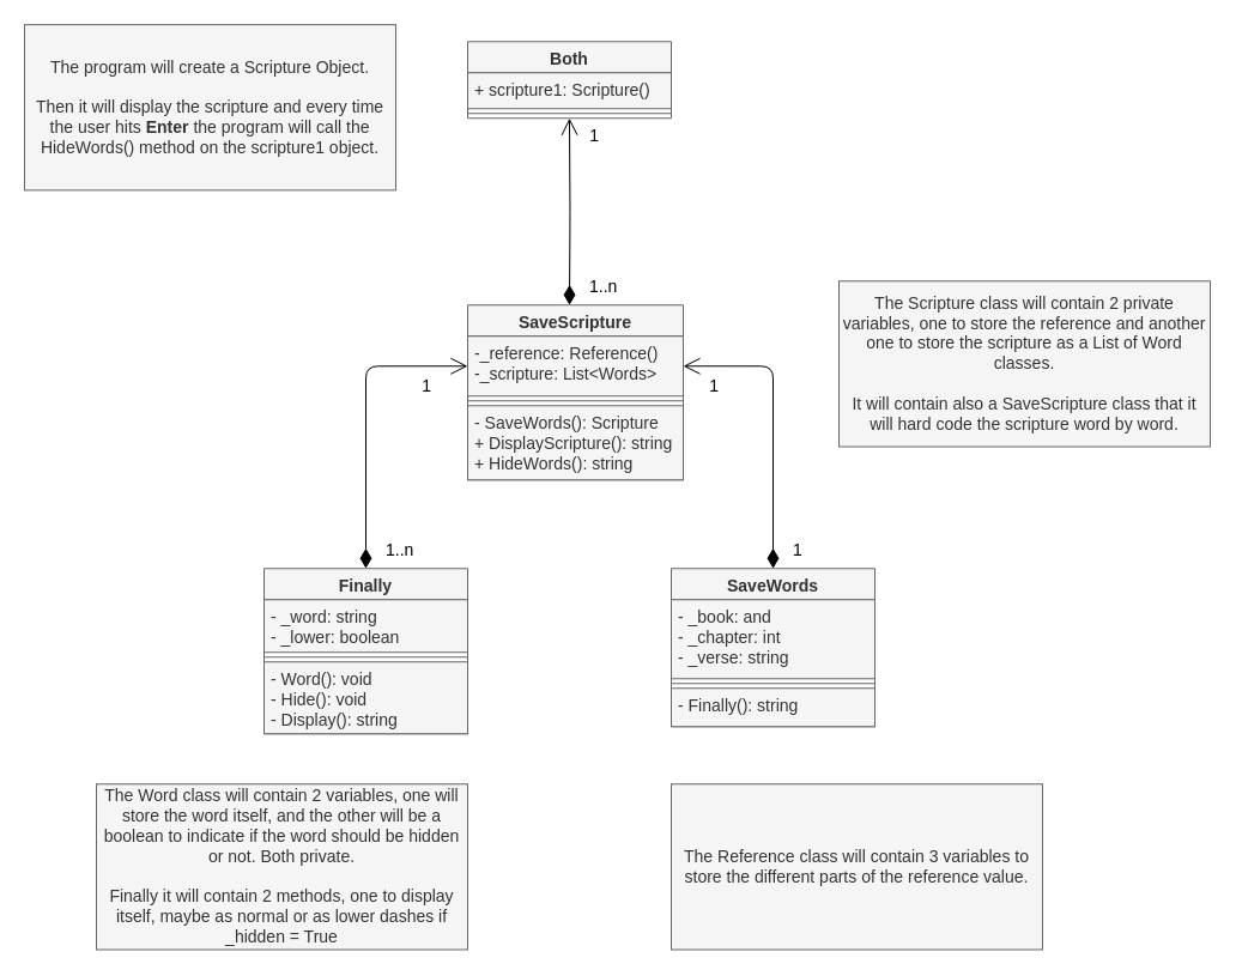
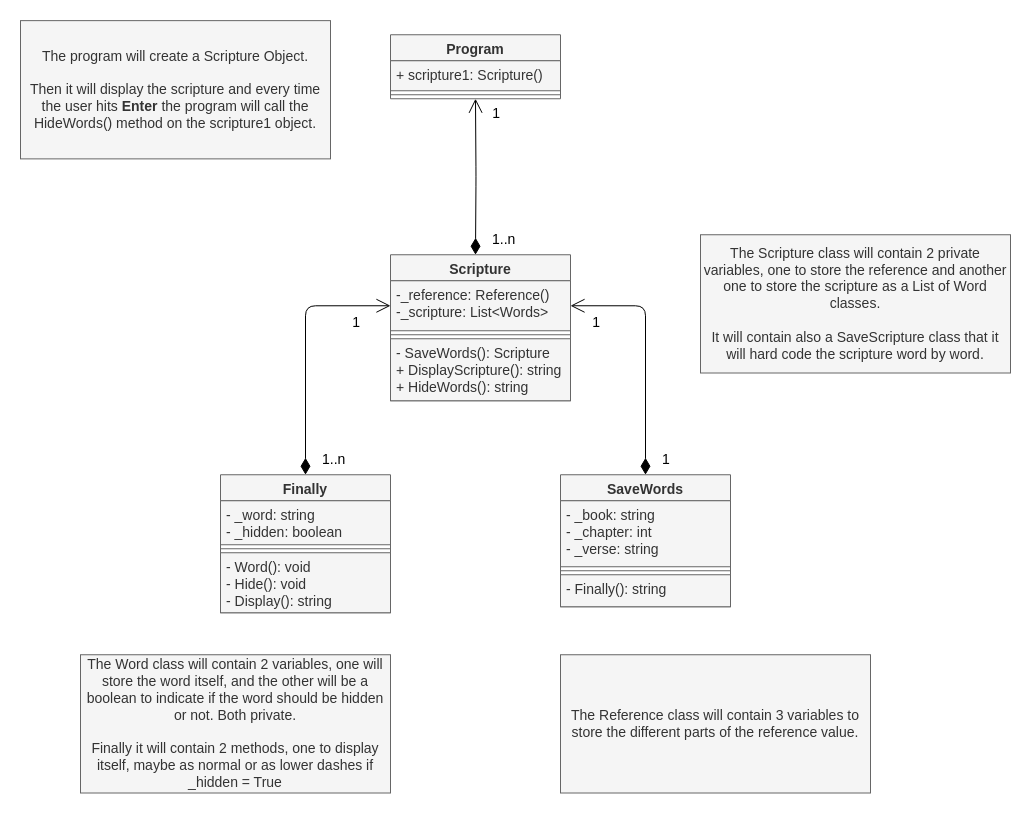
  <mxCell id="0" />
  <mxCell id="1" parent="0" />
- <mxCell id="2" value="Both" style="swimlane;fontStyle=1;align=center;verticalAlign=top;childLayout=stackLayout;horizontal=1;startSize=26;horizontalStack=0;resizeParent=1;resizeParentMax=0;resizeLast=0;collapsible=1;marginBottom=0;fillColor=#f5f5f5;fontColor=#333333;strokeColor=#666666;fontSize=14;" parent="1" vertex="1"><mxGeometry x="390" y="34.25" width="170" height="64" as="geometry" /></mxCell>
+ <mxCell id="2" value="Program" style="swimlane;fontStyle=1;align=center;verticalAlign=top;childLayout=stackLayout;horizontal=1;startSize=26;horizontalStack=0;resizeParent=1;resizeParentMax=0;resizeLast=0;collapsible=1;marginBottom=0;fillColor=#f5f5f5;fontColor=#333333;strokeColor=#666666;fontSize=14;" parent="1" vertex="1"><mxGeometry x="390" y="34.25" width="170" height="64" as="geometry" /></mxCell>
  <mxCell id="3" value="+ scripture1: Scripture()" style="text;strokeColor=#666666;fillColor=#f5f5f5;align=left;verticalAlign=top;spacingLeft=4;spacingRight=4;overflow=hidden;rotatable=0;points=[[0,0.5],[1,0.5]];portConstraint=eastwest;fontColor=#333333;fontSize=14;" parent="2" vertex="1"><mxGeometry y="26" width="170" height="30" as="geometry" /></mxCell>
  <mxCell id="4" value="" style="line;strokeWidth=1;fillColor=none;align=left;verticalAlign=middle;spacingTop=-1;spacingLeft=3;spacingRight=3;rotatable=0;labelPosition=right;points=[];portConstraint=eastwest;strokeColor=inherit;fontSize=14;" parent="2" vertex="1"><mxGeometry y="56" width="170" height="8" as="geometry" /></mxCell>
- <mxCell id="5" value="SaveScripture" style="swimlane;fontStyle=1;align=center;verticalAlign=top;childLayout=stackLayout;horizontal=1;startSize=26;horizontalStack=0;resizeParent=1;resizeParentMax=0;resizeLast=0;collapsible=1;marginBottom=0;fillColor=#f5f5f5;strokeColor=#666666;fontColor=#333333;fontSize=14;" parent="1" vertex="1"><mxGeometry x="390" y="254.25" width="180" height="146" as="geometry" /></mxCell>
+ <mxCell id="5" value="Scripture" style="swimlane;fontStyle=1;align=center;verticalAlign=top;childLayout=stackLayout;horizontal=1;startSize=26;horizontalStack=0;resizeParent=1;resizeParentMax=0;resizeLast=0;collapsible=1;marginBottom=0;fillColor=#f5f5f5;strokeColor=#666666;fontColor=#333333;fontSize=14;" parent="1" vertex="1"><mxGeometry x="390" y="254.25" width="180" height="146" as="geometry" /></mxCell>
  <mxCell id="6" value="-_reference: Reference()&#10;-_scripture: List&lt;Words&gt;" style="text;strokeColor=#666666;fillColor=#f5f5f5;align=left;verticalAlign=top;spacingLeft=4;spacingRight=4;overflow=hidden;rotatable=0;points=[[0,0.5],[1,0.5]];portConstraint=eastwest;fontColor=#333333;fontSize=14;" parent="5" vertex="1"><mxGeometry y="26" width="180" height="50" as="geometry" /></mxCell>
  <mxCell id="7" value="" style="line;strokeWidth=1;fillColor=#f5f5f5;align=left;verticalAlign=middle;spacingTop=-1;spacingLeft=3;spacingRight=3;rotatable=0;labelPosition=right;points=[];portConstraint=eastwest;strokeColor=#666666;fontColor=#333333;fontSize=14;" parent="5" vertex="1"><mxGeometry y="76" width="180" height="8" as="geometry" /></mxCell>
  <mxCell id="8" value="- SaveWords(): Scripture&#10;+ DisplayScripture(): string&#10;+ HideWords(): string&#10;" style="text;strokeColor=#666666;fillColor=#f5f5f5;align=left;verticalAlign=top;spacingLeft=4;spacingRight=4;overflow=hidden;rotatable=0;points=[[0,0.5],[1,0.5]];portConstraint=eastwest;fontColor=#333333;fontSize=14;" parent="5" vertex="1"><mxGeometry y="84" width="180" height="62" as="geometry" /></mxCell>
  <mxCell id="9" value="" style="endArrow=open;html=1;endSize=12;startArrow=diamondThin;startSize=14;startFill=1;edgeStyle=orthogonalEdgeStyle;fontSize=14;entryX=0.5;entryY=1;entryDx=0;entryDy=0;" parent="1" target="2" edge="1"><mxGeometry relative="1" as="geometry"><mxPoint y="254.25" as="sourcePoint" x="475" /><mxPoint y="84.25" as="targetPoint" x="475" /></mxGeometry></mxCell>
  <mxCell id="10" value="1..n" style="edgeLabel;resizable=0;html=1;align=left;verticalAlign=top;fontSize=14;" parent="9" connectable="0" vertex="1"><mxGeometry x="-1" relative="1" as="geometry"><mxPoint x="15" y="-30" as="offset" /></mxGeometry></mxCell>
  <mxCell id="11" value="1" style="edgeLabel;resizable=0;html=1;align=right;verticalAlign=top;fontSize=14;" parent="9" connectable="0" vertex="1"><mxGeometry x="1" relative="1" as="geometry"><mxPoint x="25" as="offset" /></mxGeometry></mxCell>
  <mxCell id="12" value="Finally" style="swimlane;fontStyle=1;align=center;verticalAlign=top;childLayout=stackLayout;horizontal=1;startSize=26;horizontalStack=0;resizeParent=1;resizeParentMax=0;resizeLast=0;collapsible=1;marginBottom=0;fillColor=#f5f5f5;strokeColor=#666666;fontColor=#333333;fontSize=14;" parent="1" vertex="1"><mxGeometry x="220" y="474.25" width="170" height="138" as="geometry" /></mxCell>
- <mxCell id="13" value="- _word: string&#10;- _lower: boolean" style="text;strokeColor=#666666;fillColor=#f5f5f5;align=left;verticalAlign=top;spacingLeft=4;spacingRight=4;overflow=hidden;rotatable=0;points=[[0,0.5],[1,0.5]];portConstraint=eastwest;fontColor=#333333;fontSize=14;" parent="12" vertex="1"><mxGeometry y="26" width="170" height="44" as="geometry" /></mxCell>
+ <mxCell id="13" value="- _word: string&#10;- _hidden: boolean" style="text;strokeColor=#666666;fillColor=#f5f5f5;align=left;verticalAlign=top;spacingLeft=4;spacingRight=4;overflow=hidden;rotatable=0;points=[[0,0.5],[1,0.5]];portConstraint=eastwest;fontColor=#333333;fontSize=14;" parent="12" vertex="1"><mxGeometry y="26" width="170" height="44" as="geometry" /></mxCell>
  <mxCell id="14" value="" style="line;strokeWidth=1;fillColor=#f5f5f5;align=left;verticalAlign=middle;spacingTop=-1;spacingLeft=3;spacingRight=3;rotatable=0;labelPosition=right;points=[];portConstraint=eastwest;strokeColor=#666666;fontColor=#333333;fontSize=14;" parent="12" vertex="1"><mxGeometry y="70" width="170" height="8" as="geometry" /></mxCell>
  <mxCell id="15" value="- Word(): void&#10;- Hide(): void&#10;- Display(): string" style="text;strokeColor=#666666;fillColor=#f5f5f5;align=left;verticalAlign=top;spacingLeft=4;spacingRight=4;overflow=hidden;rotatable=0;points=[[0,0.5],[1,0.5]];portConstraint=eastwest;fontColor=#333333;fontSize=14;" parent="12" vertex="1"><mxGeometry y="78" width="170" height="60" as="geometry" /></mxCell>
  <mxCell id="16" value="SaveWords" style="swimlane;fontStyle=1;align=center;verticalAlign=top;childLayout=stackLayout;horizontal=1;startSize=26;horizontalStack=0;resizeParent=1;resizeParentMax=0;resizeLast=0;collapsible=1;marginBottom=0;fillColor=#f5f5f5;strokeColor=#666666;fontColor=#333333;fontSize=14;" parent="1" vertex="1"><mxGeometry x="560" y="474.25" width="170" height="132" as="geometry" /></mxCell>
- <mxCell id="17" value="- _book: and&#10;- _chapter: int&#10;- _verse: string" style="text;strokeColor=#666666;fillColor=#f5f5f5;align=left;verticalAlign=top;spacingLeft=4;spacingRight=4;overflow=hidden;rotatable=0;points=[[0,0.5],[1,0.5]];portConstraint=eastwest;fontColor=#333333;fontSize=14;fontStyle=0" parent="16" vertex="1"><mxGeometry y="26" width="170" height="66" as="geometry" /></mxCell>
+ <mxCell id="17" value="- _book: string&#10;- _chapter: int&#10;- _verse: string" style="text;strokeColor=#666666;fillColor=#f5f5f5;align=left;verticalAlign=top;spacingLeft=4;spacingRight=4;overflow=hidden;rotatable=0;points=[[0,0.5],[1,0.5]];portConstraint=eastwest;fontColor=#333333;fontSize=14;fontStyle=0" parent="16" vertex="1"><mxGeometry y="26" width="170" height="66" as="geometry" /></mxCell>
  <mxCell id="18" value="" style="line;strokeWidth=1;fillColor=#f5f5f5;align=left;verticalAlign=middle;spacingTop=-1;spacingLeft=3;spacingRight=3;rotatable=0;labelPosition=right;points=[];portConstraint=eastwest;strokeColor=#666666;fontColor=#333333;fontSize=14;" parent="16" vertex="1"><mxGeometry y="92" width="170" height="8" as="geometry" /></mxCell>
  <mxCell id="19" value="- Finally(): string" style="text;strokeColor=#666666;fillColor=#f5f5f5;align=left;verticalAlign=top;spacingLeft=4;spacingRight=4;overflow=hidden;rotatable=0;points=[[0,0.5],[1,0.5]];portConstraint=eastwest;fontColor=#333333;fontSize=14;" parent="16" vertex="1"><mxGeometry y="100" width="170" height="32" as="geometry" /></mxCell>
  <mxCell id="20" value="The Word class will contain 2 variables, one will store the word itself, and the other will be a boolean to indicate if the word should be hidden or not. Both private.&lt;br&gt;&lt;br&gt;Finally it will contain 2 methods, one to display itself, maybe as normal or as lower dashes if _hidden = True" style="whiteSpace=wrap;html=1;fontSize=14;fillColor=#f5f5f5;strokeColor=#666666;fontColor=#333333;" parent="1" vertex="1"><mxGeometry x="80" y="654.25" width="310" height="138.25" as="geometry" /></mxCell>
  <mxCell id="21" value="The Reference class will contain 3 variables to store the different parts of the reference value." style="whiteSpace=wrap;html=1;fontSize=14;fillColor=#f5f5f5;strokeColor=#666666;fontColor=#333333;" parent="1" vertex="1"><mxGeometry x="560" y="654.25" width="310" height="138.25" as="geometry" /></mxCell>
  <mxCell id="22" value="The Scripture class will contain 2 private variables, one to store the reference and another one to store the scripture as a List of Word classes.&lt;br&gt;&lt;br&gt;It will contain also a SaveScripture class that it will hard code the scripture word by word." style="whiteSpace=wrap;html=1;fontSize=14;fillColor=#f5f5f5;strokeColor=#666666;fontColor=#333333;" parent="1" vertex="1"><mxGeometry x="700" y="234.25" width="310" height="138.25" as="geometry" /></mxCell>
  <mxCell id="23" value="" style="endArrow=open;html=1;endSize=12;startArrow=diamondThin;startSize=14;startFill=1;edgeStyle=orthogonalEdgeStyle;fontSize=14;entryX=1;entryY=0.5;entryDx=0;entryDy=0;exitX=0.5;exitY=0;exitDx=0;exitDy=0;" parent="1" source="16" target="6" edge="1"><mxGeometry x="-0.038" relative="1" as="geometry"><mxPoint x="690" y="504.25" as="sourcePoint" /><mxPoint x="400" y="332.25" as="targetPoint" /><mxPoint as="offset" /></mxGeometry></mxCell>
  <mxCell id="24" value="1" style="edgeLabel;resizable=0;html=1;align=left;verticalAlign=top;fontSize=14;" parent="23" connectable="0" vertex="1"><mxGeometry x="-1" relative="1" as="geometry"><mxPoint x="15" y="-30" as="offset" /></mxGeometry></mxCell>
  <mxCell id="25" value="1" style="edgeLabel;resizable=0;html=1;align=right;verticalAlign=top;fontSize=14;" parent="23" connectable="0" vertex="1"><mxGeometry x="1" relative="1" as="geometry"><mxPoint x="30" y="2" as="offset" /></mxGeometry></mxCell>
  <mxCell id="26" value="" style="endArrow=open;html=1;endSize=12;startArrow=diamondThin;startSize=14;startFill=1;edgeStyle=orthogonalEdgeStyle;fontSize=14;entryX=0;entryY=0.5;entryDx=0;entryDy=0;exitX=0.5;exitY=0;exitDx=0;exitDy=0;" parent="1" source="12" target="6" edge="1"><mxGeometry x="-0.038" relative="1" as="geometry"><mxPoint x="210" y="516.25" as="sourcePoint" /><mxPoint x="325" y="324.25" as="targetPoint" /><mxPoint as="offset" /></mxGeometry></mxCell>
  <mxCell id="27" value="1..n" style="edgeLabel;resizable=0;html=1;align=left;verticalAlign=top;fontSize=14;" parent="26" connectable="0" vertex="1"><mxGeometry x="-1" relative="1" as="geometry"><mxPoint x="15" y="-30" as="offset" /></mxGeometry></mxCell>
  <mxCell id="28" value="1" style="edgeLabel;resizable=0;html=1;align=right;verticalAlign=top;fontSize=14;" parent="26" connectable="0" vertex="1"><mxGeometry x="1" relative="1" as="geometry"><mxPoint x="-30" y="2" as="offset" /></mxGeometry></mxCell>
  <mxCell id="29" value="The program will create a Scripture Object.&lt;br&gt;&lt;br&gt;Then it will display the scripture and every time the user hits &lt;b&gt;Enter &lt;/b&gt;the program will call the HideWords() method on the scripture1 object." style="whiteSpace=wrap;html=1;fontSize=14;fillColor=#f5f5f5;strokeColor=#666666;fontColor=#333333;" parent="1" vertex="1"><mxGeometry x="20" y="20.13" width="310" height="138.25" as="geometry" /></mxCell>
